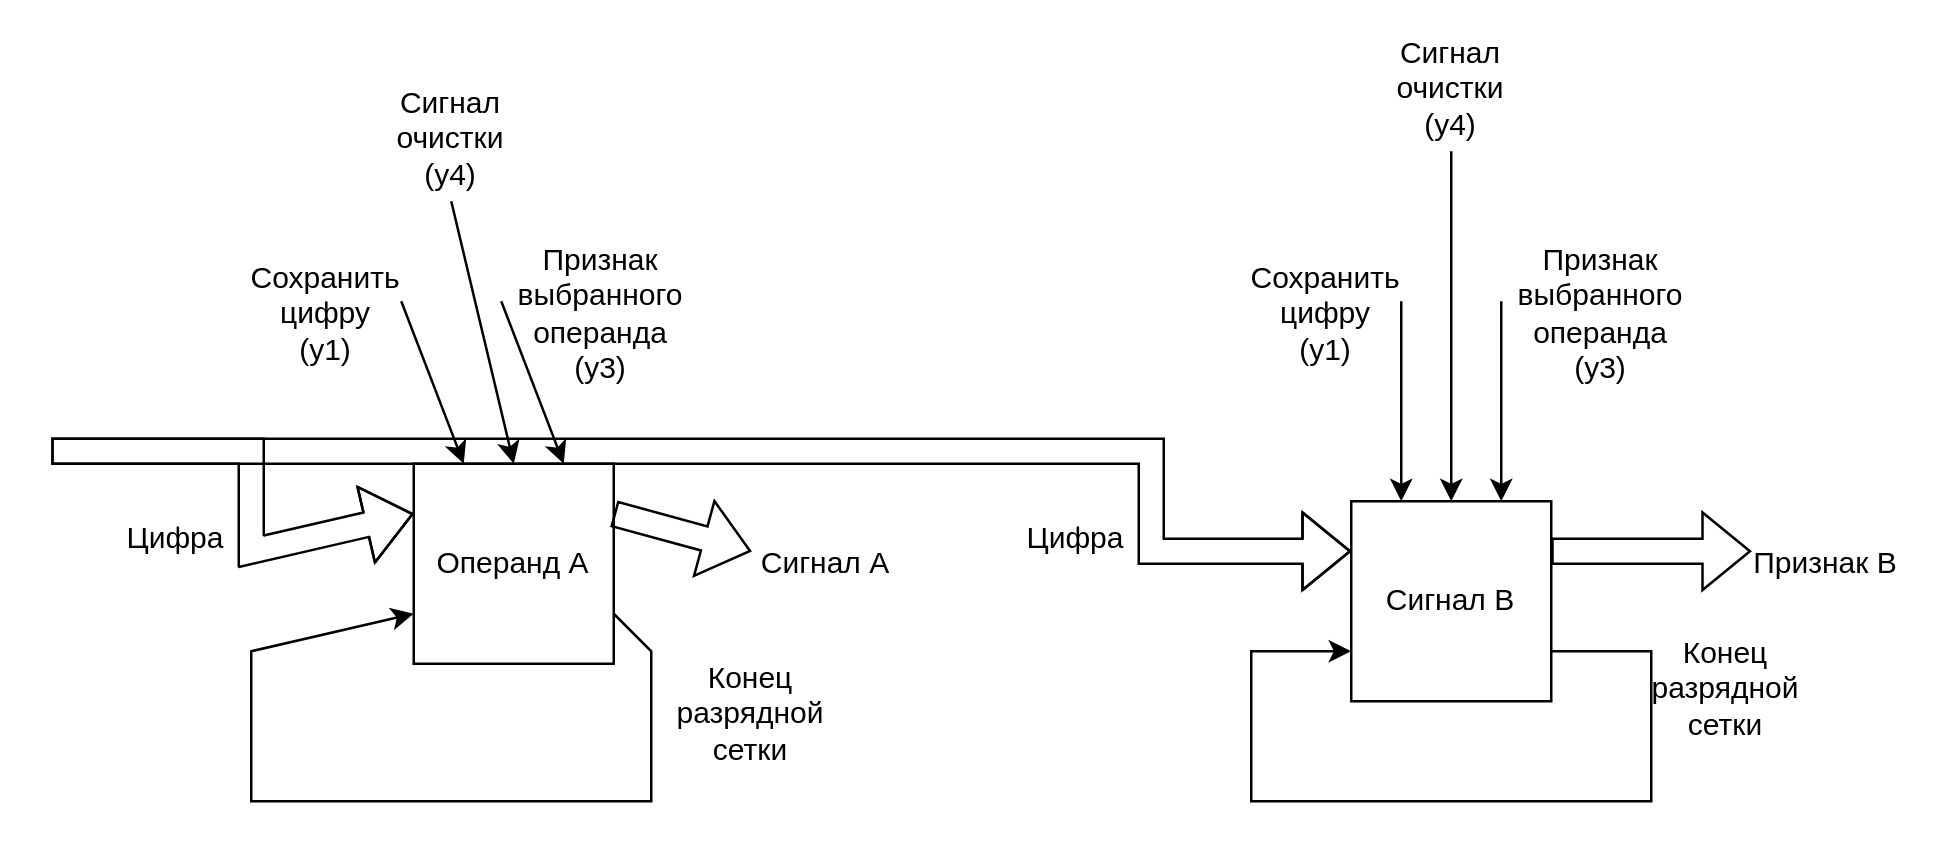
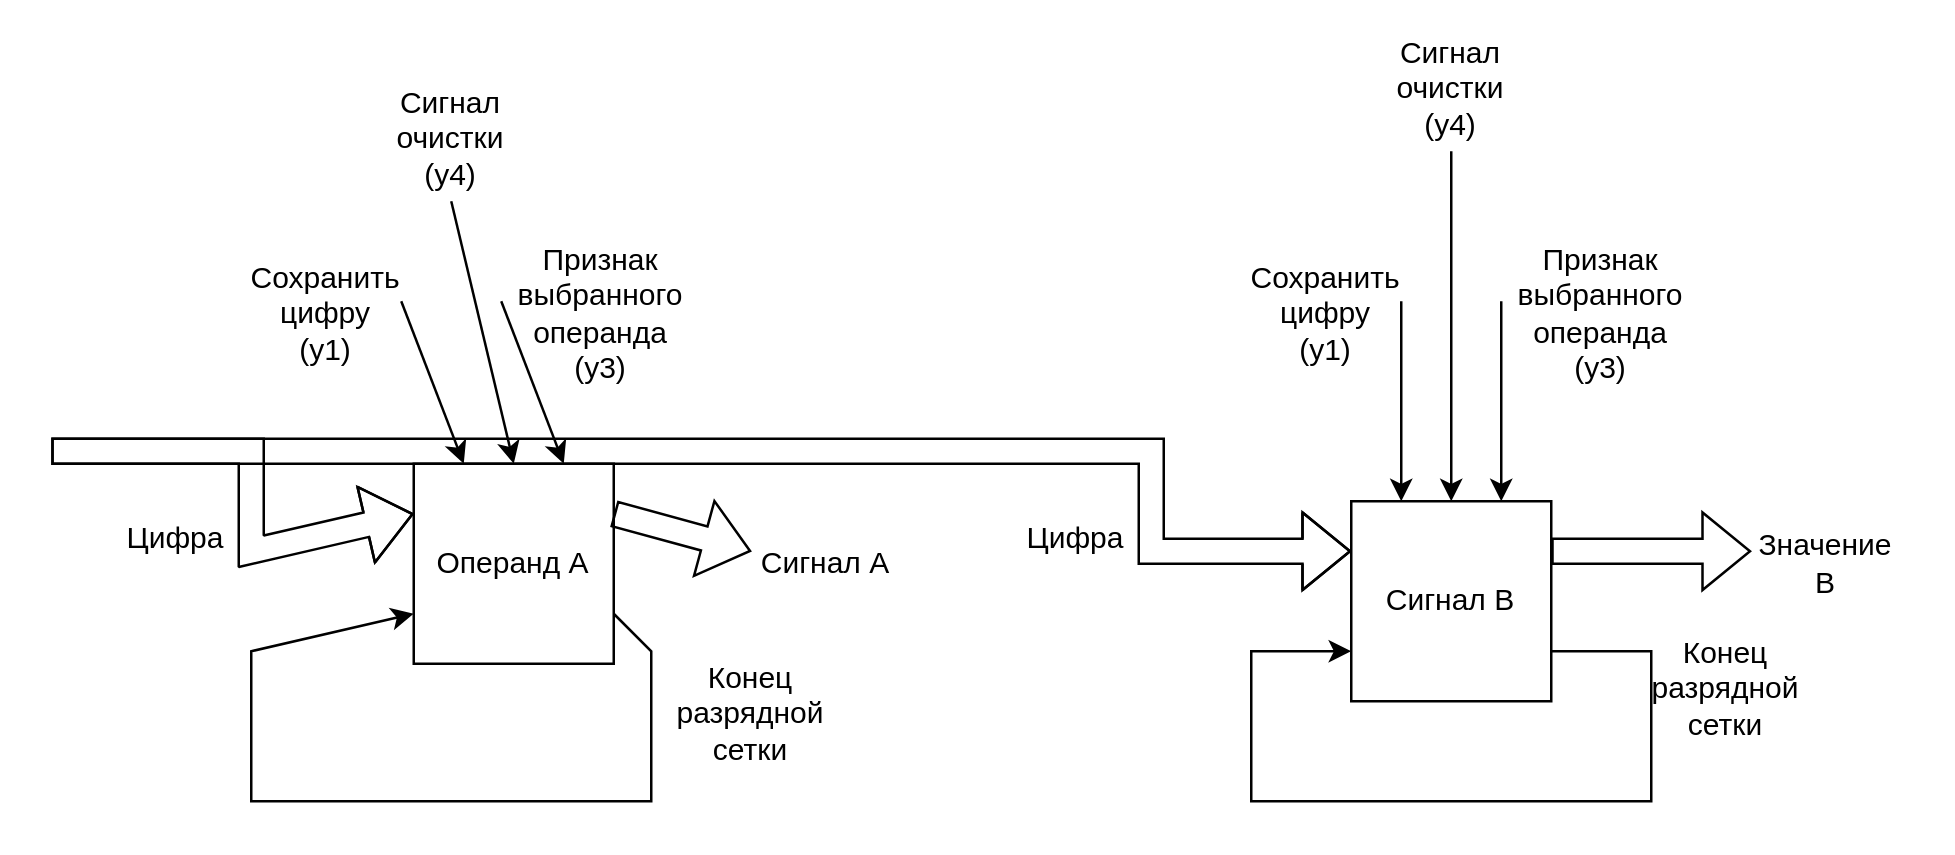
  <mxCell id="0" />
  <mxCell id="1" parent="0" />
  <mxCell id="2" value="Операнд A" style="rounded=0;whiteSpace=wrap;html=1;" vertex="1" parent="1"><mxGeometry x="165" y="185" width="80" height="80" as="geometry" /></mxCell>
  <mxCell id="3" value="Сигнал B" style="rounded=0;whiteSpace=wrap;html=1;" vertex="1" parent="1"><mxGeometry x="540" y="200" width="80" height="80" as="geometry" /></mxCell>
  <mxCell id="4" value="" style="endArrow=classic;html=1;rounded=0;entryX=0;entryY=0.75;entryDx=0;entryDy=0;exitX=1;exitY=0.75;exitDx=0;exitDy=0;" edge="1" parent="1" source="2" target="2"><mxGeometry width="50" height="50" relative="1" as="geometry"><mxPoint x="260" y="300" as="sourcePoint" /><mxPoint x="140" y="280" as="targetPoint" /><Array as="points"><mxPoint x="260" y="260" /><mxPoint x="260" y="320" /><mxPoint x="100" y="320" /><mxPoint x="100" y="260" /></Array></mxGeometry></mxCell>
  <mxCell id="5" value="Конец разрядной сетки" style="text;html=1;strokeColor=none;fillColor=none;align=center;verticalAlign=middle;whiteSpace=wrap;rounded=0;" vertex="1" parent="1"><mxGeometry x="270" y="270" width="60" height="30" as="geometry" /></mxCell>
  <mxCell id="6" value="" style="shape=flexArrow;endArrow=classic;html=1;rounded=0;entryX=0;entryY=0.25;entryDx=0;entryDy=0;" edge="1" parent="1" target="2"><mxGeometry width="50" height="50" relative="1" as="geometry"><mxPoint x="20" y="180" as="sourcePoint" /><mxPoint x="60" y="140" as="targetPoint" /><Array as="points"><mxPoint x="100" y="180" /><mxPoint x="100" y="220" /></Array></mxGeometry></mxCell>
  <mxCell id="7" value="" style="shape=flexArrow;endArrow=classic;html=1;rounded=0;entryX=0;entryY=0.25;entryDx=0;entryDy=0;" edge="1" parent="1" target="3"><mxGeometry width="50" height="50" relative="1" as="geometry"><mxPoint x="20" y="180" as="sourcePoint" /><mxPoint x="220" y="200" as="targetPoint" /><Array as="points"><mxPoint x="460" y="180" /><mxPoint x="460" y="220" /></Array></mxGeometry></mxCell>
  <mxCell id="8" value="Цифра" style="text;html=1;strokeColor=none;fillColor=none;align=center;verticalAlign=middle;whiteSpace=wrap;rounded=0;" vertex="1" parent="1"><mxGeometry x="40" y="200" width="60" height="30" as="geometry" /></mxCell>
  <mxCell id="9" value="Цифра" style="text;html=1;strokeColor=none;fillColor=none;align=center;verticalAlign=middle;whiteSpace=wrap;rounded=0;" vertex="1" parent="1"><mxGeometry x="400" y="200" width="60" height="30" as="geometry" /></mxCell>
  <mxCell id="10" value="Конец разрядной сетки" style="text;html=1;strokeColor=none;fillColor=none;align=center;verticalAlign=middle;whiteSpace=wrap;rounded=0;" vertex="1" parent="1"><mxGeometry x="660" y="260" width="60" height="30" as="geometry" /></mxCell>
  <mxCell id="11" value="" style="endArrow=classic;html=1;rounded=0;entryX=0;entryY=0.75;entryDx=0;entryDy=0;exitX=1;exitY=0.75;exitDx=0;exitDy=0;" edge="1" parent="1" source="3" target="3"><mxGeometry width="50" height="50" relative="1" as="geometry"><mxPoint x="606" y="300" as="sourcePoint" /><mxPoint x="526" y="284.71" as="targetPoint" /><Array as="points"><mxPoint x="660" y="260" /><mxPoint x="660" y="320" /><mxPoint x="500" y="320" /><mxPoint x="500" y="260" /></Array></mxGeometry></mxCell>
  <mxCell id="12" value="" style="endArrow=classic;html=1;rounded=0;entryX=0.25;entryY=0;entryDx=0;entryDy=0;" edge="1" parent="1" target="2"><mxGeometry width="50" height="50" relative="1" as="geometry"><mxPoint x="160" y="120" as="sourcePoint" /><mxPoint x="270" y="90" as="targetPoint" /></mxGeometry></mxCell>
  <mxCell id="13" value="" style="endArrow=classic;html=1;rounded=0;entryX=0.25;entryY=0;entryDx=0;entryDy=0;" edge="1" parent="1" target="3"><mxGeometry width="50" height="50" relative="1" as="geometry"><mxPoint x="560" y="120" as="sourcePoint" /><mxPoint x="370" y="160" as="targetPoint" /></mxGeometry></mxCell>
  <mxCell id="14" value="Сохранить цифру (y1)" style="text;html=1;strokeColor=none;fillColor=none;align=center;verticalAlign=middle;whiteSpace=wrap;rounded=0;" vertex="1" parent="1"><mxGeometry x="100" y="110" width="60" height="30" as="geometry" /></mxCell>
  <mxCell id="15" value="Сохранить цифру (y1)" style="text;html=1;strokeColor=none;fillColor=none;align=center;verticalAlign=middle;whiteSpace=wrap;rounded=0;" vertex="1" parent="1"><mxGeometry x="500" y="110" width="60" height="30" as="geometry" /></mxCell>
  <mxCell id="16" value="" style="endArrow=classic;html=1;rounded=0;entryX=0.75;entryY=0;entryDx=0;entryDy=0;" edge="1" parent="1" target="2"><mxGeometry width="50" height="50" relative="1" as="geometry"><mxPoint x="200" y="120" as="sourcePoint" /><mxPoint x="270" y="80" as="targetPoint" /></mxGeometry></mxCell>
  <mxCell id="17" value="" style="endArrow=classic;html=1;rounded=0;entryX=0.75;entryY=0;entryDx=0;entryDy=0;" edge="1" parent="1" target="3"><mxGeometry width="50" height="50" relative="1" as="geometry"><mxPoint x="600" y="120" as="sourcePoint" /><mxPoint x="606" y="170" as="targetPoint" /></mxGeometry></mxCell>
  <mxCell id="18" value="Признак выбранного операнда (y3)" style="text;html=1;strokeColor=none;fillColor=none;align=center;verticalAlign=middle;whiteSpace=wrap;rounded=0;" vertex="1" parent="1"><mxGeometry x="210" y="110" width="60" height="30" as="geometry" /></mxCell>
  <mxCell id="19" value="Признак выбранного операнда (y3)" style="text;html=1;strokeColor=none;fillColor=none;align=center;verticalAlign=middle;whiteSpace=wrap;rounded=0;" vertex="1" parent="1"><mxGeometry x="610" y="110" width="60" height="30" as="geometry" /></mxCell>
  <mxCell id="20" value="" style="endArrow=classic;html=1;rounded=0;entryX=0.5;entryY=0;entryDx=0;entryDy=0;" edge="1" parent="1" target="2"><mxGeometry width="50" height="50" relative="1" as="geometry"><mxPoint x="180" y="80" as="sourcePoint" /><mxPoint x="280" y="130" as="targetPoint" /></mxGeometry></mxCell>
  <mxCell id="21" value="" style="endArrow=classic;html=1;rounded=0;entryX=0.5;entryY=0;entryDx=0;entryDy=0;" edge="1" parent="1" target="3"><mxGeometry width="50" height="50" relative="1" as="geometry"><mxPoint x="580" y="60" as="sourcePoint" /><mxPoint x="574" y="180" as="targetPoint" /></mxGeometry></mxCell>
  <mxCell id="22" value="Сигнал очистки (y4)" style="text;html=1;strokeColor=none;fillColor=none;align=center;verticalAlign=middle;whiteSpace=wrap;rounded=0;" vertex="1" parent="1"><mxGeometry x="550" y="20" width="60" height="30" as="geometry" /></mxCell>
  <mxCell id="23" value="Сигнал очистки (y4)" style="text;html=1;strokeColor=none;fillColor=none;align=center;verticalAlign=middle;whiteSpace=wrap;rounded=0;" vertex="1" parent="1"><mxGeometry x="150" y="40" width="60" height="30" as="geometry" /></mxCell>
  <mxCell id="24" value="" style="shape=flexArrow;endArrow=classic;html=1;rounded=0;exitX=1;exitY=0.25;exitDx=0;exitDy=0;" edge="1" parent="1" source="2"><mxGeometry width="50" height="50" relative="1" as="geometry"><mxPoint x="240" y="260" as="sourcePoint" /><mxPoint x="300" y="220" as="targetPoint" /></mxGeometry></mxCell>
  <mxCell id="25" value="" style="shape=flexArrow;endArrow=classic;html=1;rounded=0;exitX=1;exitY=0.25;exitDx=0;exitDy=0;" edge="1" parent="1" source="3"><mxGeometry width="50" height="50" relative="1" as="geometry"><mxPoint x="450" y="280" as="sourcePoint" /><mxPoint x="700" y="220" as="targetPoint" /></mxGeometry></mxCell>
  <mxCell id="26" value="Сигнал A" style="text;html=1;strokeColor=none;fillColor=none;align=center;verticalAlign=middle;whiteSpace=wrap;rounded=0;" vertex="1" parent="1"><mxGeometry x="300" y="210" width="60" height="30" as="geometry" /></mxCell>
- <mxCell id="27" value="Признак B" style="text;html=1;strokeColor=none;fillColor=none;align=center;verticalAlign=middle;whiteSpace=wrap;rounded=0;" vertex="1" parent="1"><mxGeometry x="700" y="210" width="60" height="30" as="geometry" /></mxCell>
+ <mxCell id="27" value="Значение B" style="text;html=1;strokeColor=none;fillColor=none;align=center;verticalAlign=middle;whiteSpace=wrap;rounded=0;" vertex="1" parent="1"><mxGeometry x="700" y="210" width="60" height="30" as="geometry" /></mxCell>
